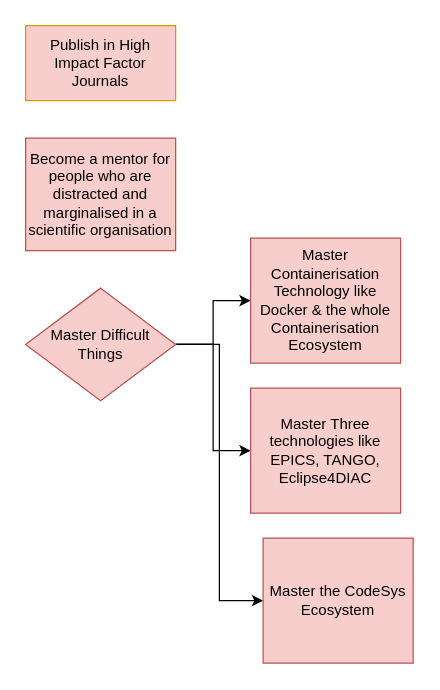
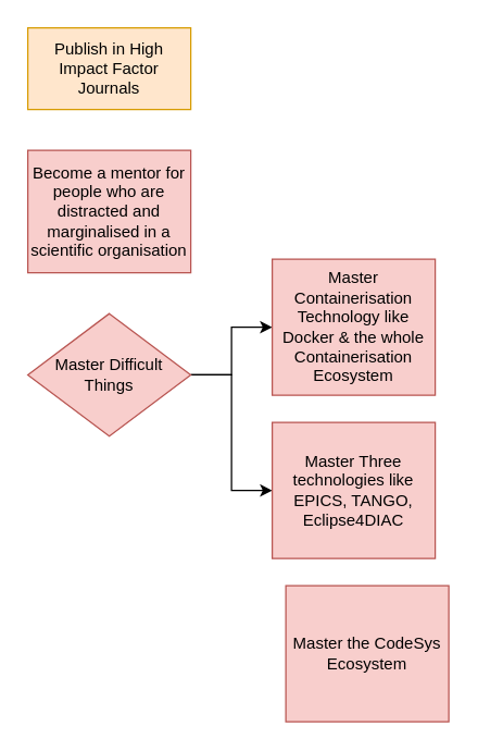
  <mxCell id="0" />
  <mxCell id="1" parent="0" />
- <mxCell id="2" value="Publish in High Impact Factor Journals" style="rounded=0;whiteSpace=wrap;html=1;fillColor=#f8cecc;strokeColor=#d79b00;" parent="1" vertex="1"><mxGeometry x="20" y="20" width="120" height="60" as="geometry" /></mxCell>
+ <mxCell id="2" value="Publish in High Impact Factor Journals" style="rounded=0;whiteSpace=wrap;html=1;fillColor=#ffe6cc;strokeColor=#d79b00;" parent="1" vertex="1"><mxGeometry x="20" y="20" width="120" height="60" as="geometry" /></mxCell>
  <mxCell id="3" value="Become a mentor for people who are distracted and marginalised in a scientific organisation" style="rounded=0;whiteSpace=wrap;html=1;fillColor=#f8cecc;strokeColor=#b85450;" parent="1" vertex="1"><mxGeometry x="20" y="110" width="120" height="90" as="geometry" /></mxCell>
  <mxCell id="4" style="edgeStyle=orthogonalEdgeStyle;rounded=0;orthogonalLoop=1;jettySize=auto;html=1;exitX=1;exitY=0.5;exitDx=0;exitDy=0;entryX=0;entryY=0.5;entryDx=0;entryDy=0;" edge="1" parent="1" source="7" target="8"><mxGeometry relative="1" as="geometry" /></mxCell>
  <mxCell id="5" style="edgeStyle=orthogonalEdgeStyle;rounded=0;orthogonalLoop=1;jettySize=auto;html=1;exitX=1;exitY=0.5;exitDx=0;exitDy=0;entryX=0;entryY=0.5;entryDx=0;entryDy=0;" edge="1" parent="1" source="7" target="9"><mxGeometry relative="1" as="geometry" /></mxCell>
- <mxCell id="6" style="edgeStyle=orthogonalEdgeStyle;rounded=0;orthogonalLoop=1;jettySize=auto;html=1;exitX=1;exitY=0.5;exitDx=0;exitDy=0;entryX=0;entryY=0.5;entryDx=0;entryDy=0;" edge="1" parent="1" source="7" target="10"><mxGeometry relative="1" as="geometry" /></mxCell>
  <mxCell id="7" value="Master Difficult Things" style="rhombus;whiteSpace=wrap;html=1;fillColor=#f8cecc;strokeColor=#b85450;" parent="1" vertex="1"><mxGeometry x="20" y="230" width="120" height="90" as="geometry" /></mxCell>
  <mxCell id="8" value="Master Containerisation Technology like Docker &amp;amp; the whole Containerisation Ecosystem" style="rounded=0;whiteSpace=wrap;html=1;fillColor=#f8cecc;strokeColor=#b85450;" parent="1" vertex="1"><mxGeometry x="200" y="190" width="120" height="100" as="geometry" /></mxCell>
  <mxCell id="9" value="Master Three technologies like EPICS, TANGO, Eclipse4DIAC" style="rounded=0;whiteSpace=wrap;html=1;fillColor=#f8cecc;strokeColor=#b85450;" vertex="1" parent="1"><mxGeometry x="200" y="310" width="120" height="100" as="geometry" /></mxCell>
  <mxCell id="10" value="Master the CodeSys Ecosystem" style="rounded=0;whiteSpace=wrap;html=1;fillColor=#f8cecc;strokeColor=#b85450;" vertex="1" parent="1"><mxGeometry x="210" y="430" width="120" height="100" as="geometry" /></mxCell>
